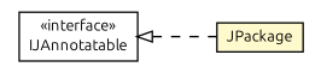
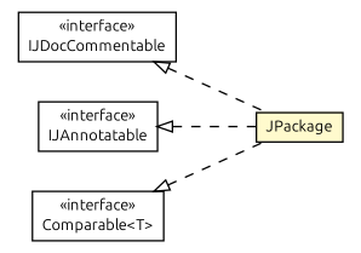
  digraph {
    fontname=Ubuntu
    nodesep=0.25
    rankdir=LR
    ranksep=0.5
    node [fontcolor=black fontname=Ubuntu fontsize=10.0 shape=plaintext]
    edge [arrowtail=empty dir=back fontname=Ubuntu fontsize=10 headport=p labelfontname=arial labelfontsize=10 style=dashed tailport=p]
    n1 [label=<<table title="com.helger.jcodemodel.JPackage" border="0" cellborder="1" cellspacing="0" cellpadding="2" port="p" bgcolor="lemonChiffon" href="./JPackage.html"> 		<tr><td><table border="0" cellspacing="0" cellpadding="1"> <tr><td align="center" balign="center"> JPackage </td></tr> 		</table></td></tr> 		</table>>]
+   n2 [label=<<table title="com.helger.jcodemodel.IJDocCommentable" border="0" cellborder="1" cellspacing="0" cellpadding="2" port="p" href="./IJDocCommentable.html"> 		<tr><td><table border="0" cellspacing="0" cellpadding="1"> <tr><td align="center" balign="center"> &#171;interface&#187; </td></tr> <tr><td align="center" balign="center"> IJDocCommentable </td></tr> 		</table></td></tr> 		</table>>]
    n3 [label=<<table title="com.helger.jcodemodel.IJAnnotatable" border="0" cellborder="1" cellspacing="0" cellpadding="2" port="p" href="./IJAnnotatable.html"> 		<tr><td><table border="0" cellspacing="0" cellpadding="1"> <tr><td align="center" balign="center"> &#171;interface&#187; </td></tr> <tr><td align="center" balign="center"> IJAnnotatable </td></tr> 		</table></td></tr> 		</table>>]
+   n4 [label=<<table title="java.lang.Comparable" border="0" cellborder="1" cellspacing="0" cellpadding="2" port="p" href="http://download.oracle.com/javase/6/docs/api/java/lang/Comparable.html"> 		<tr><td><table border="0" cellspacing="0" cellpadding="1"> <tr><td align="center" balign="center"> &#171;interface&#187; </td></tr> <tr><td align="center" balign="center"> Comparable&lt;T&gt; </td></tr> 		</table></td></tr> 		</table>>]
+   n2 -> n1
    n3 -> n1
+   n4 -> n1
  }
